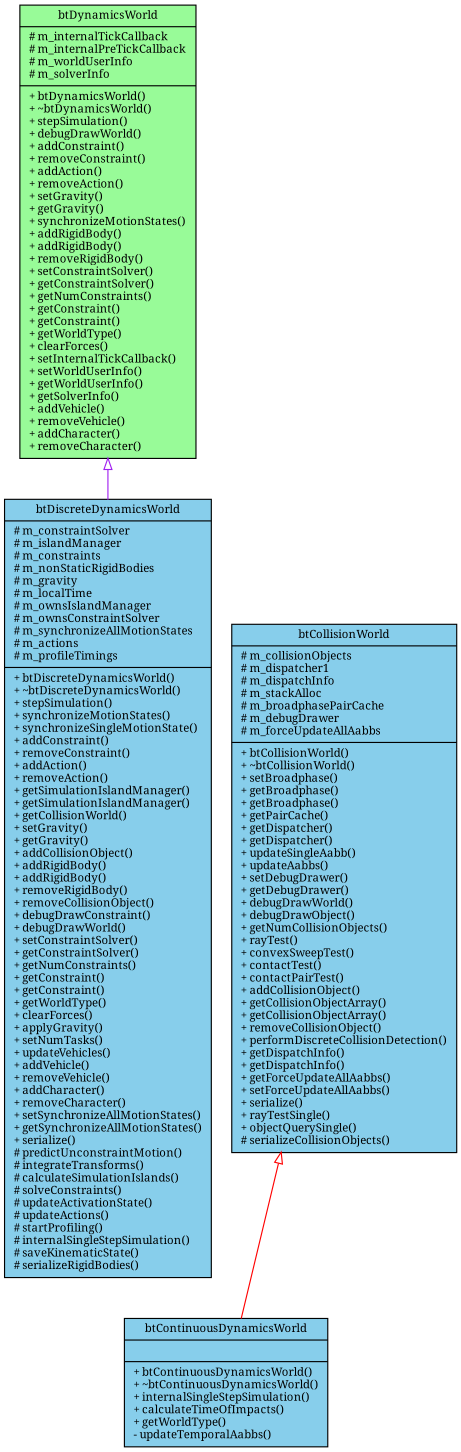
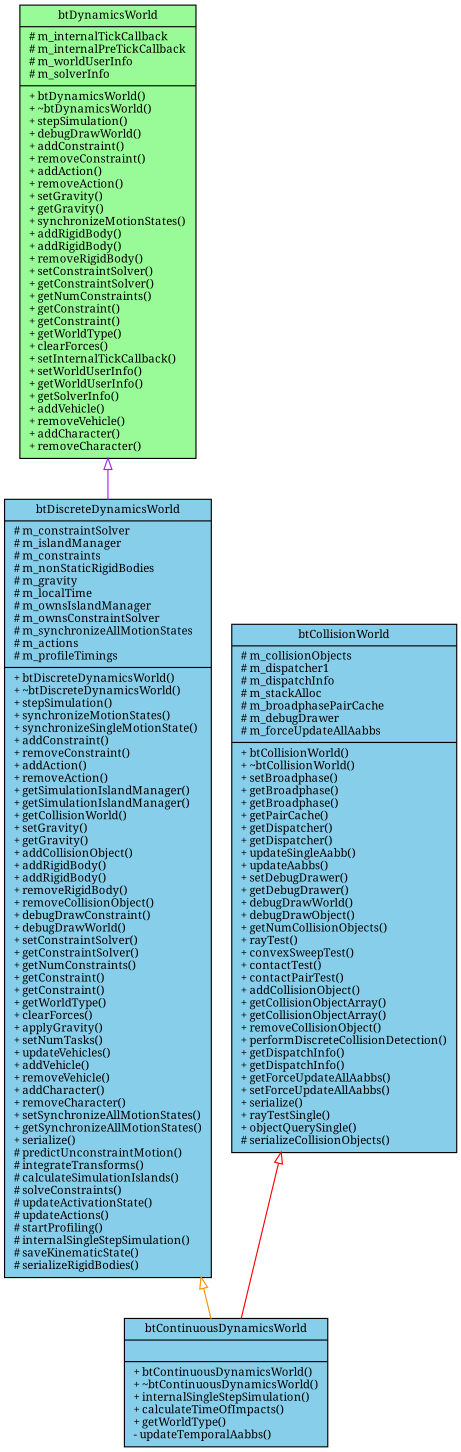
  digraph {
    fontname="Noto Serif"
    node [color=black fillcolor=skyblue fontname="Noto Serif" fontsize=10 shape=record style=filled]
    edge [arrowtail=empty dir=back fontname="Noto Serif" fontsize=10 labelfontname=Helvetica labelfontsize=10 style=solid]
    n1 [fontcolor=black height=0.2 label="{btContinuousDynamicsWorld\n||+ btContinuousDynamicsWorld()\l+ ~btContinuousDynamicsWorld()\l+ internalSingleStepSimulation()\l+ calculateTimeOfImpacts()\l+ getWorldType()\l- updateTemporalAabbs()\l}" width=0.4]
    n2 [height=0.2 label="{btDiscreteDynamicsWorld\n|# m_constraintSolver\l# m_islandManager\l# m_constraints\l# m_nonStaticRigidBodies\l# m_gravity\l# m_localTime\l# m_ownsIslandManager\l# m_ownsConstraintSolver\l# m_synchronizeAllMotionStates\l# m_actions\l# m_profileTimings\l|+ btDiscreteDynamicsWorld()\l+ ~btDiscreteDynamicsWorld()\l+ stepSimulation()\l+ synchronizeMotionStates()\l+ synchronizeSingleMotionState()\l+ addConstraint()\l+ removeConstraint()\l+ addAction()\l+ removeAction()\l+ getSimulationIslandManager()\l+ getSimulationIslandManager()\l+ getCollisionWorld()\l+ setGravity()\l+ getGravity()\l+ addCollisionObject()\l+ addRigidBody()\l+ addRigidBody()\l+ removeRigidBody()\l+ removeCollisionObject()\l+ debugDrawConstraint()\l+ debugDrawWorld()\l+ setConstraintSolver()\l+ getConstraintSolver()\l+ getNumConstraints()\l+ getConstraint()\l+ getConstraint()\l+ getWorldType()\l+ clearForces()\l+ applyGravity()\l+ setNumTasks()\l+ updateVehicles()\l+ addVehicle()\l+ removeVehicle()\l+ addCharacter()\l+ removeCharacter()\l+ setSynchronizeAllMotionStates()\l+ getSynchronizeAllMotionStates()\l+ serialize()\l# predictUnconstraintMotion()\l# integrateTransforms()\l# calculateSimulationIslands()\l# solveConstraints()\l# updateActivationState()\l# updateActions()\l# startProfiling()\l# internalSingleStepSimulation()\l# saveKinematicState()\l# serializeRigidBodies()\l}" width=0.4]
    n3 [fillcolor=palegreen height=0.2 label="{btDynamicsWorld\n|# m_internalTickCallback\l# m_internalPreTickCallback\l# m_worldUserInfo\l# m_solverInfo\l|+ btDynamicsWorld()\l+ ~btDynamicsWorld()\l+ stepSimulation()\l+ debugDrawWorld()\l+ addConstraint()\l+ removeConstraint()\l+ addAction()\l+ removeAction()\l+ setGravity()\l+ getGravity()\l+ synchronizeMotionStates()\l+ addRigidBody()\l+ addRigidBody()\l+ removeRigidBody()\l+ setConstraintSolver()\l+ getConstraintSolver()\l+ getNumConstraints()\l+ getConstraint()\l+ getConstraint()\l+ getWorldType()\l+ clearForces()\l+ setInternalTickCallback()\l+ setWorldUserInfo()\l+ getWorldUserInfo()\l+ getSolverInfo()\l+ addVehicle()\l+ removeVehicle()\l+ addCharacter()\l+ removeCharacter()\l}" width=0.4]
    n4 [height=0.2 label="{btCollisionWorld\n|# m_collisionObjects\l# m_dispatcher1\l# m_dispatchInfo\l# m_stackAlloc\l# m_broadphasePairCache\l# m_debugDrawer\l# m_forceUpdateAllAabbs\l|+ btCollisionWorld()\l+ ~btCollisionWorld()\l+ setBroadphase()\l+ getBroadphase()\l+ getBroadphase()\l+ getPairCache()\l+ getDispatcher()\l+ getDispatcher()\l+ updateSingleAabb()\l+ updateAabbs()\l+ setDebugDrawer()\l+ getDebugDrawer()\l+ debugDrawWorld()\l+ debugDrawObject()\l+ getNumCollisionObjects()\l+ rayTest()\l+ convexSweepTest()\l+ contactTest()\l+ contactPairTest()\l+ addCollisionObject()\l+ getCollisionObjectArray()\l+ getCollisionObjectArray()\l+ removeCollisionObject()\l+ performDiscreteCollisionDetection()\l+ getDispatchInfo()\l+ getDispatchInfo()\l+ getForceUpdateAllAabbs()\l+ setForceUpdateAllAabbs()\l+ serialize()\l+ rayTestSingle()\l+ objectQuerySingle()\l# serializeCollisionObjects()\l}" width=0.4]
+   n2 -> n1 [color=darkorange]
    n3 -> n2 [color=purple]
    n4 -> n1 [color=red]
  }
